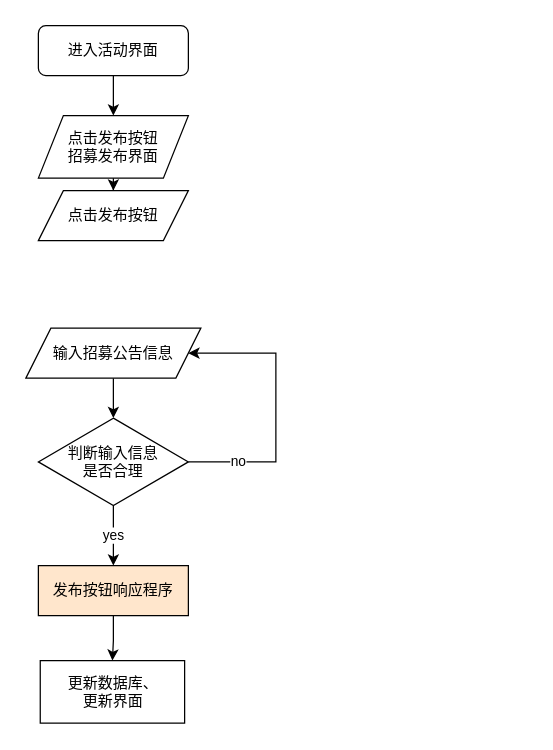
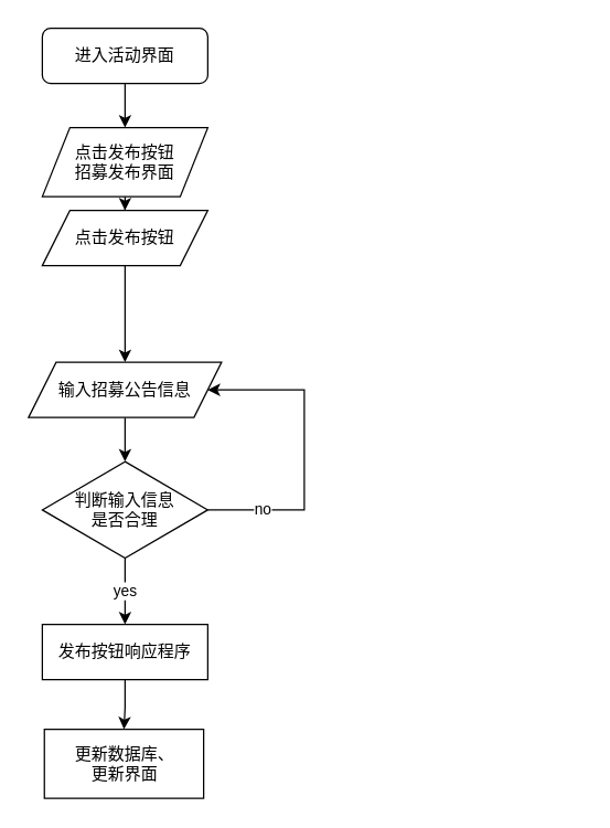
  <mxCell id="0" />
  <mxCell id="1" parent="0" />
  <mxCell id="2" style="edgeStyle=orthogonalEdgeStyle;rounded=0;orthogonalLoop=1;jettySize=auto;html=1;entryX=0.5;entryY=0;entryDx=0;entryDy=0;" edge="1" parent="1" source="3" target="7"><mxGeometry relative="1" as="geometry" /></mxCell>
  <mxCell id="3" value="进入活动界面" style="rounded=1;whiteSpace=wrap;html=1;fontSize=12;glass=0;strokeWidth=1;shadow=0;" parent="1" vertex="1"><mxGeometry x="30" y="20" width="120" height="40" as="geometry" /></mxCell>
  <mxCell id="4" style="edgeStyle=orthogonalEdgeStyle;rounded=0;orthogonalLoop=1;jettySize=auto;html=1;entryX=1;entryY=0.5;entryDx=0;entryDy=0;exitX=1;exitY=0.5;exitDx=0;exitDy=0;" parent="1" edge="1"><mxGeometry relative="1" as="geometry"><Array as="points"><mxPoint x="420" y="226" /><mxPoint x="420" y="122" /></Array><mxPoint x="155" y="122" as="targetPoint" /></mxGeometry></mxCell>
  <mxCell id="5" value="更新数据库、&lt;br&gt;更新界面" style="whiteSpace=wrap;html=1;rounded=0;" parent="1" vertex="1"><mxGeometry x="31.5" y="528" width="115.5" height="50" as="geometry" /></mxCell>
  <mxCell id="6" style="edgeStyle=orthogonalEdgeStyle;rounded=0;orthogonalLoop=1;jettySize=auto;html=1;" edge="1" parent="1" source="7" target="9"><mxGeometry relative="1" as="geometry" /></mxCell>
  <mxCell id="7" value="点击发布按钮&lt;br&gt;招募发布界面" style="shape=parallelogram;perimeter=parallelogramPerimeter;whiteSpace=wrap;html=1;fixedSize=1;" vertex="1" parent="1"><mxGeometry x="30" y="92" width="120" height="50" as="geometry" /></mxCell>
+ <mxCell id="8" style="edgeStyle=orthogonalEdgeStyle;rounded=0;orthogonalLoop=1;jettySize=auto;html=1;entryX=0.5;entryY=0;entryDx=0;entryDy=0;" edge="1" parent="1" source="9" target="11"><mxGeometry relative="1" as="geometry" /></mxCell>
  <mxCell id="9" value="点击发布按钮" style="shape=parallelogram;perimeter=parallelogramPerimeter;whiteSpace=wrap;html=1;fixedSize=1;" vertex="1" parent="1"><mxGeometry x="30" y="152" width="120" height="40" as="geometry" /></mxCell>
  <mxCell id="10" style="edgeStyle=orthogonalEdgeStyle;rounded=0;orthogonalLoop=1;jettySize=auto;html=1;entryX=0.5;entryY=0;entryDx=0;entryDy=0;" edge="1" parent="1" source="11" target="16"><mxGeometry relative="1" as="geometry" /></mxCell>
  <mxCell id="11" value="输入招募公告信息" style="shape=parallelogram;perimeter=parallelogramPerimeter;whiteSpace=wrap;html=1;fixedSize=1;" vertex="1" parent="1"><mxGeometry x="20" y="262" width="140" height="40" as="geometry" /></mxCell>
  <mxCell id="12" style="edgeStyle=orthogonalEdgeStyle;rounded=0;orthogonalLoop=1;jettySize=auto;html=1;entryX=0.5;entryY=0;entryDx=0;entryDy=0;" edge="1" parent="1" source="13" target="5"><mxGeometry relative="1" as="geometry" /></mxCell>
- <mxCell id="13" value="发布按钮响应程序" style="rounded=0;whiteSpace=wrap;html=1;fillColor=#ffe6cc;" vertex="1" parent="1"><mxGeometry x="30" y="452" width="120" height="40" as="geometry" /></mxCell>
+ <mxCell id="13" value="发布按钮响应程序" style="rounded=0;whiteSpace=wrap;html=1;" vertex="1" parent="1"><mxGeometry x="30" y="452" width="120" height="40" as="geometry" /></mxCell>
  <mxCell id="14" value="yes" style="edgeStyle=orthogonalEdgeStyle;rounded=0;orthogonalLoop=1;jettySize=auto;html=1;entryX=0.5;entryY=0;entryDx=0;entryDy=0;" edge="1" parent="1" source="16" target="13"><mxGeometry relative="1" as="geometry" /></mxCell>
  <mxCell id="15" value="no" style="edgeStyle=orthogonalEdgeStyle;rounded=0;orthogonalLoop=1;jettySize=auto;html=1;entryX=1;entryY=0.5;entryDx=0;entryDy=0;" edge="1" parent="1" source="16" target="11"><mxGeometry x="-0.648" relative="1" as="geometry"><Array as="points"><mxPoint x="220" y="369" /><mxPoint x="220" y="282" /></Array><mxPoint as="offset" /></mxGeometry></mxCell>
  <mxCell id="16" value="判断输入信息&lt;br&gt;是否合理" style="rhombus;whiteSpace=wrap;html=1;" vertex="1" parent="1"><mxGeometry x="30" y="334" width="120" height="70" as="geometry" /></mxCell>
